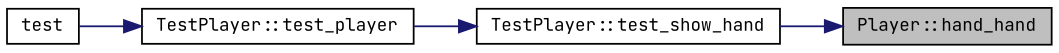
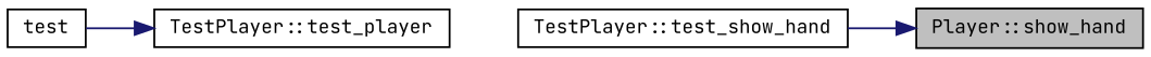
  digraph {
    fontname="JetBrains Mono"
    rankdir=RL
    node [color=black fillcolor=white fontname="JetBrains Mono" fontsize=10 shape=record style=filled]
    edge [color=midnightblue dir=back fontname="JetBrains Mono" fontsize=10 labelfontname=Helvetica labelfontsize=10 style=solid]
-   n1 [fillcolor=grey75 fontcolor=black height=0.2 label="Player::hand_hand" width=0.4]
+   n1 [fillcolor=grey75 fontcolor=black height=0.2 label="Player::show_hand" width=0.4]
    n2 [height=0.2 label="TestPlayer::test_show_hand" width=0.4]
    n3 [height=0.2 label="TestPlayer::test_player" width=0.4]
    n4 [height=0.2 label=test width=0.4]
    n1 -> n2
-   n2 -> n3
    n3 -> n4
  }
